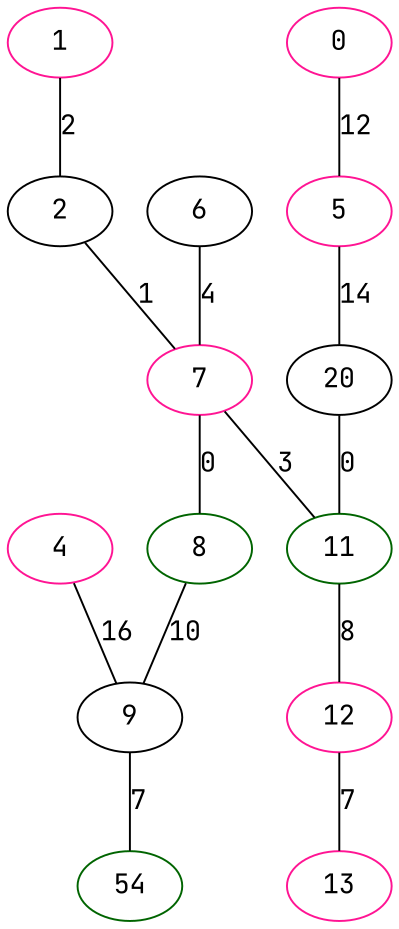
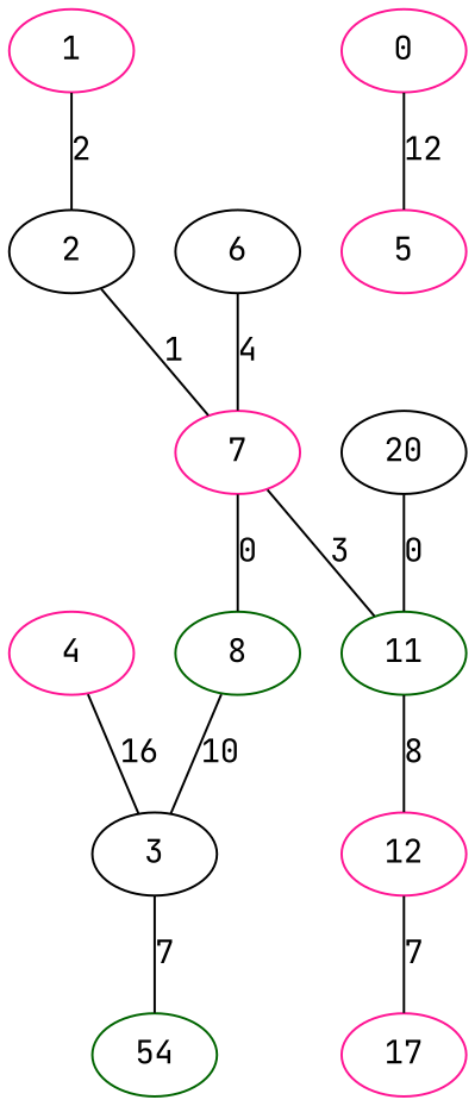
  graph {
    fontname="JetBrains Mono"
    node [color=deeppink fontname="JetBrains Mono"]
    edge [fontname="JetBrains Mono"]
    n1 [color=black label=20]
    11 [color=darkgreen]
    12
-   13
+   13 [label=17]
    2 [color=black]
    7
    8 [color=darkgreen]
-   9 [color=black]
+   9 [color=black label=3]
    1
    6 [color=black]
    n11 [color=darkgreen label=54]
    0
    5
    4
    n1 -- 11 [label=0]
    11 -- 12 [label=8]
    12 -- 13 [label=7]
    2 -- 7 [label=1]
    7 -- 11 [label=3]
    7 -- 8 [label=0]
    8 -- 9 [label=10]
    9 -- n11 [label=7]
    1 -- 2 [label=2]
    6 -- 7 [label=4]
    0 -- 5 [label=12]
-   5 -- n1 [label=14]
    4 -- 9 [label=16]
  }
